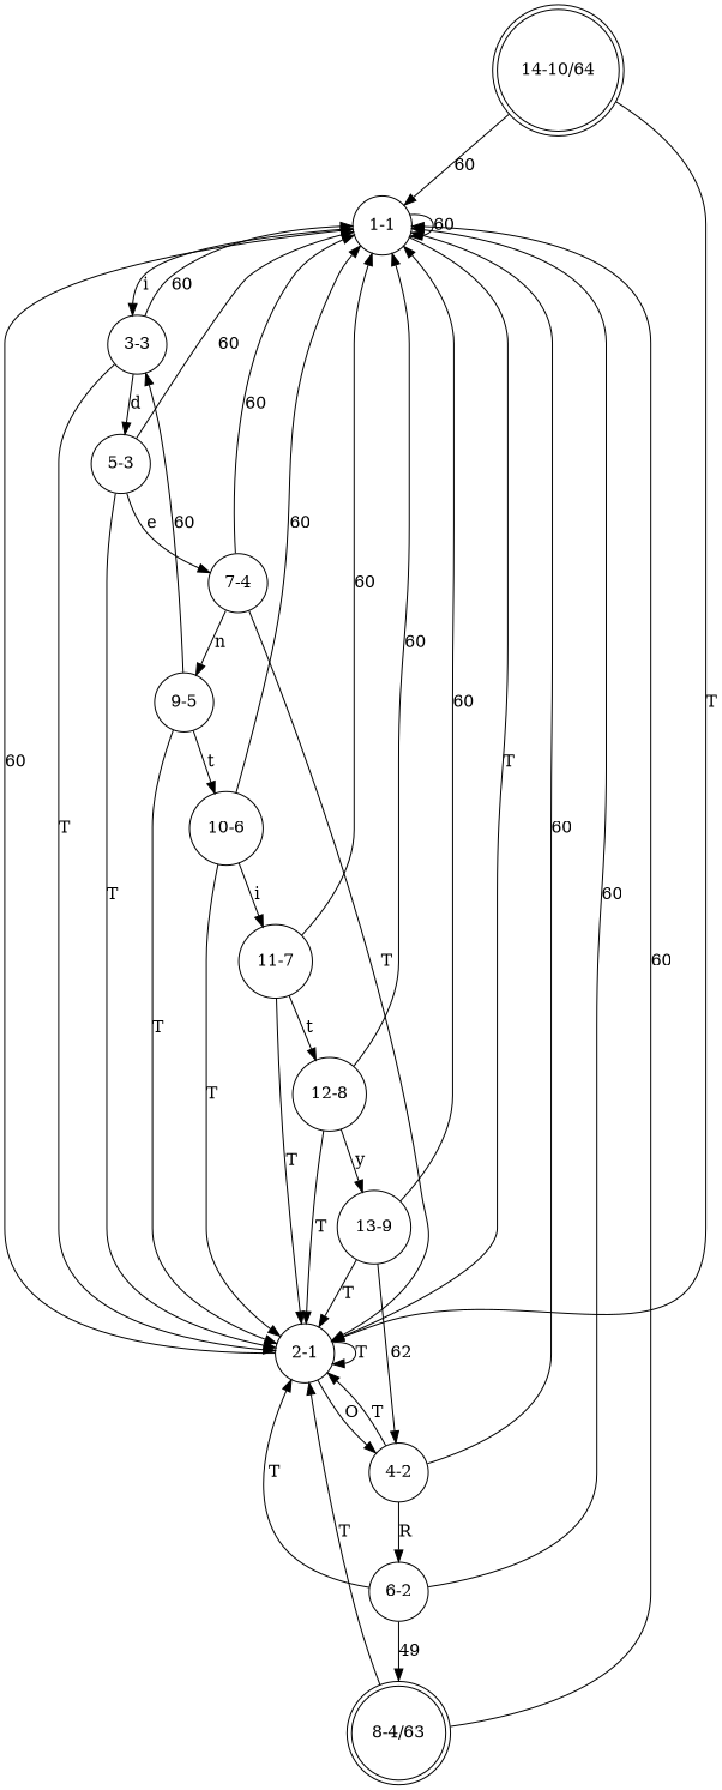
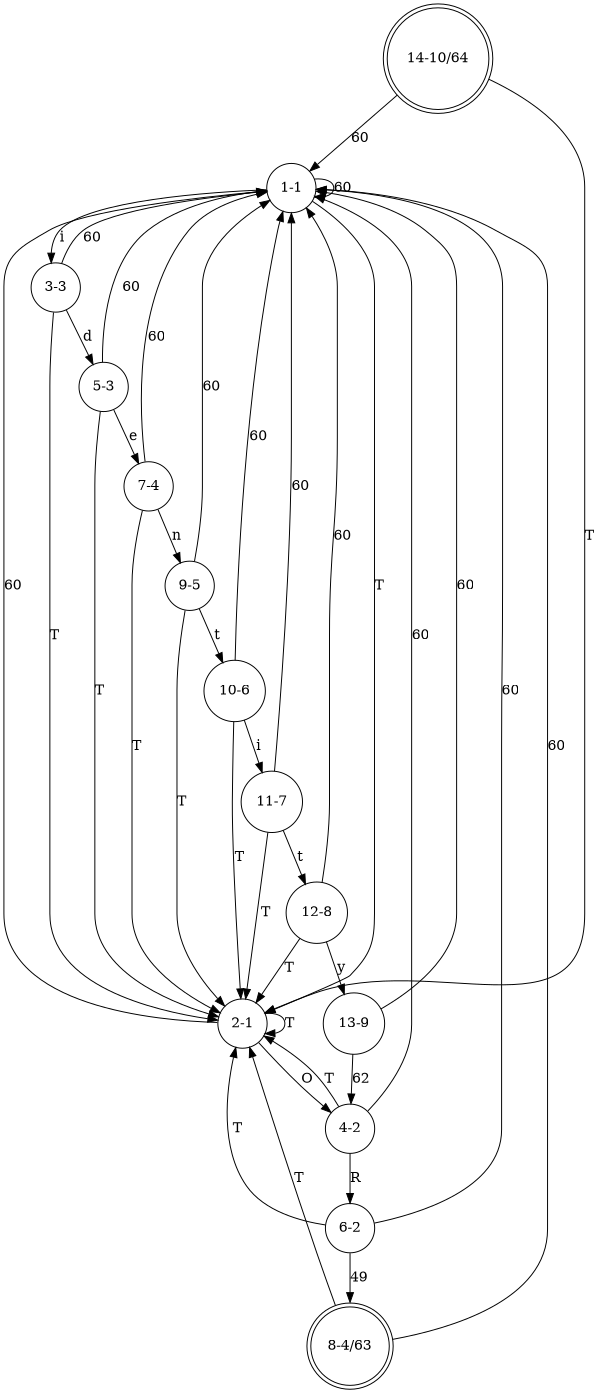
  digraph {
    node [shape=circle]
    n1 [label="1-1"]
    n2 [label="2-1"]
    n3 [label="3-3"]
    n4 [label="4-2"]
    n5 [label="5-3"]
    n6 [label="6-2"]
    n7 [label="7-4"]
    n8 [label="8-4/63" shape=doublecircle]
    n9 [label="9-5"]
    n10 [label="10-6"]
    n11 [label="11-7"]
    n12 [label="12-8"]
    n13 [label="13-9"]
    n14 [label="14-10/64" shape=doublecircle]
    n1 -> n1 [label=60]
    n1 -> n2 [label=T]
    n1 -> n3 [label=i]
    n2 -> n1 [label=60]
    n2 -> n2 [label=T]
    n2 -> n4 [label=O]
    n3 -> n1 [label=60]
    n3 -> n2 [label=T]
    n3 -> n5 [label=d]
    n4 -> n1 [label=60]
    n4 -> n2 [label=T]
    n4 -> n6 [label=R]
    n5 -> n1 [label=60]
    n5 -> n2 [label=T]
    n5 -> n7 [label=e]
    n6 -> n1 [label=60]
    n6 -> n2 [label=T]
    n6 -> n8 [label=49]
    n7 -> n1 [label=60]
    n7 -> n2 [label=T]
    n7 -> n9 [label=n]
    n8 -> n1 [label=60]
    n8 -> n2 [label=T]
-   n9 -> n3 [label=60]
+   n9 -> n1 [label=60]
    n9 -> n2 [label=T]
    n9 -> n10 [label=t]
    n10 -> n1 [label=60]
    n10 -> n2 [label=T]
    n10 -> n11 [label=i]
    n11 -> n1 [label=60]
    n11 -> n2 [label=T]
    n11 -> n12 [label=t]
    n12 -> n1 [label=60]
    n12 -> n2 [label=T]
    n12 -> n13 [label=y]
    n13 -> n1 [label=60]
-   n13 -> n2 [label=T]
    n13 -> n4 [label=62]
    n14 -> n1 [label=60]
    n14 -> n2 [label=T]
  }
